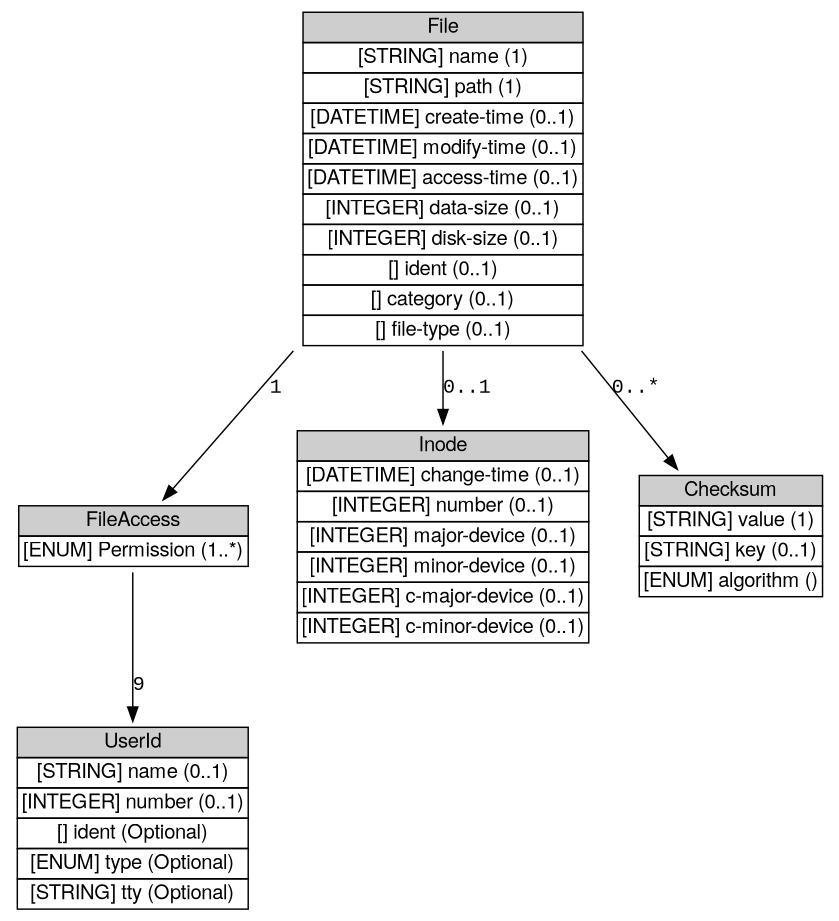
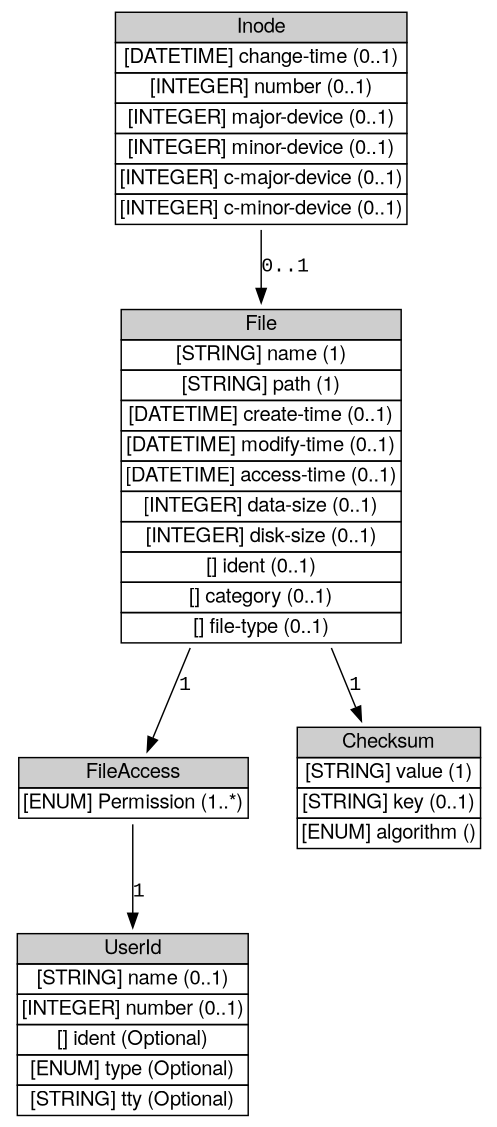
  digraph {
    fontname="Liberation Mono"
    rankdir=TB
    node [fontname="Liberation Mono" shape=plaintext]
    edge [fontname="Liberation Mono"]
    n1 [height=3.3194 label=<<table BORDER="0" CELLBORDER="1" CELLSPACING="0"> <tr> <td BGCOLOR="#CECECE" HREF="../IDMEFv1/File.html" TITLE="The File class provides specific information about a file or other file-like object that has been created, deleted, or modified on the target. The description can provide either the file settings prior to the event or the file settings at the time of the event, as specified using the &quot;category&quot; attribute. "><FONT FACE="Nimbus Sans L">File</FONT></td> </tr>" %<tr><td  HREF="../IDMEFv1/File.html" TITLE="The name of the file to which the alert applies, not including the path to the file."><FONT FACE="Nimbus Sans L">[STRING] name (1)</FONT></td></tr>%<tr><td  HREF="../IDMEFv1/File.html" TITLE="The full path to the file, including the name.  The path name should be represented in as &quot;universal&quot; a manner as possible, to facilitate processing of the alert."><FONT FACE="Nimbus Sans L">[STRING] path (1)</FONT></td></tr>%<tr><td  HREF="../IDMEFv1/File.html" TITLE="Time the file was created.  Note that this is *not* the Unix &quot;st_ctime&quot; file attribute (which is not file creation time).  The Unix &quot;st_ctime&quot; attribute is contained in the &quot;Inode&quot; class."><FONT FACE="Nimbus Sans L">[DATETIME] create-time (0..1)</FONT></td></tr>%<tr><td  HREF="../IDMEFv1/File.html" TITLE="Time the file was last modified."><FONT FACE="Nimbus Sans L">[DATETIME] modify-time (0..1)</FONT></td></tr>%<tr><td  HREF="../IDMEFv1/File.html" TITLE="Time the file was last accessed."><FONT FACE="Nimbus Sans L">[DATETIME] access-time (0..1)</FONT></td></tr>%<tr><td  HREF="../IDMEFv1/File.html" TITLE="The size of the data, in bytes.  Typically what is meant when referring to file size.  On Unix UFS file systems, this value corresponds to stat.st_size.  On Windows NTFS, this value corresponds to Valid Data Length (VDL)."><FONT FACE="Nimbus Sans L">[INTEGER] data-size (0..1)</FONT></td></tr>%<tr><td  HREF="../IDMEFv1/File.html" TITLE="The physical space on disk consumed by the file, in bytes.  On Unix UFS file systems, this value corresponds to 512 * stat.st_blocks.  On Windows NTFS, this value corresponds to End of File (EOF)."><FONT FACE="Nimbus Sans L">[INTEGER] disk-size (0..1)</FONT></td></tr>%<tr><td  HREF="../IDMEFv1/File.html" TITLE="A unique identifier for this file; see Section 3.2.9."><FONT FACE="Nimbus Sans L">[] ident (0..1)</FONT></td></tr>%<tr><td  HREF="../IDMEFv1/File.html" TITLE="The type of file system the file resides on.  This attribute governs how path names and other attributes are interpreted."><FONT FACE="Nimbus Sans L">[] category (0..1)</FONT></td></tr>%<tr><td  HREF="../IDMEFv1/File.html" TITLE="The type of file, as a mime-type."><FONT FACE="Nimbus Sans L">[] file-type (0..1)</FONT></td></tr>%</table>> width=2.9167]
    n2 [height=0.69444 label=<<table BORDER="0" CELLBORDER="1" CELLSPACING="0"> <tr> <td BGCOLOR="#CECECE" HREF="../IDMEFv1/FileAccess.html" TITLE="The FileAccess class represents the access permissions on a file. The representation is intended to be useful across operating systems. "><FONT FACE="Nimbus Sans L">FileAccess</FONT></td> </tr>" %<tr><td  HREF="../IDMEFv1/FileAccess.html" TITLE="Level of access allowed.  The permitted values are shown below.  There is no default value.  (See also Section 10.)"><FONT FACE="Nimbus Sans L">[ENUM] Permission (1..*)</FONT></td></tr>%</table>> width=2.4306]
    n3 [height=2.1528 label=<<table BORDER="0" CELLBORDER="1" CELLSPACING="0"> <tr> <td BGCOLOR="#CECECE" HREF="../IDMEFv1/Inode.html" TITLE="The Inode class is used to represent the additional information contained in a Unix file system i-node. "><FONT FACE="Nimbus Sans L">Inode</FONT></td> </tr>" %<tr><td  HREF="../IDMEFv1/Inode.html" TITLE="The time of the last inode change, given by the st_ctime element of &quot;struct stat&quot;."><FONT FACE="Nimbus Sans L">[DATETIME] change-time (0..1)</FONT></td></tr>%<tr><td  HREF="../IDMEFv1/Inode.html" TITLE="The inode number."><FONT FACE="Nimbus Sans L">[INTEGER] number (0..1)</FONT></td></tr>%<tr><td  HREF="../IDMEFv1/Inode.html" TITLE="The major device number of the device the file resides on."><FONT FACE="Nimbus Sans L">[INTEGER] major-device (0..1)</FONT></td></tr>%<tr><td  HREF="../IDMEFv1/Inode.html" TITLE="The minor device number of the device the file resides on."><FONT FACE="Nimbus Sans L">[INTEGER] minor-device (0..1)</FONT></td></tr>%<tr><td  HREF="../IDMEFv1/Inode.html" TITLE="The major device of the file itself, if it is a character special device."><FONT FACE="Nimbus Sans L">[INTEGER] c-major-device (0..1)</FONT></td></tr>%<tr><td  HREF="../IDMEFv1/Inode.html" TITLE="The minor device of the file itself, if it is a character special device."><FONT FACE="Nimbus Sans L">[INTEGER] c-minor-device (0..1)</FONT></td></tr>%</table>> width=3.0417]
    n4 [height=1.2778 label=<<table BORDER="0" CELLBORDER="1" CELLSPACING="0"> <tr> <td BGCOLOR="#CECECE" HREF="../IDMEFv1/Checksum.html" TITLE="The Checksum class represents checksum information associated with the file. This checksum information can be provided by file integrity checkers, among others. "><FONT FACE="Nimbus Sans L">Checksum</FONT></td> </tr>" %<tr><td  HREF="../IDMEFv1/Checksum.html" TITLE="The value of the checksum."><FONT FACE="Nimbus Sans L">[STRING] value (1)</FONT></td></tr>%<tr><td  HREF="../IDMEFv1/Checksum.html" TITLE="The key to the checksum, if appropriate."><FONT FACE="Nimbus Sans L">[STRING] key (0..1)</FONT></td></tr>%<tr><td  HREF="../IDMEFv1/Checksum.html" TITLE="default value.  (See also Section 10.)"><FONT FACE="Nimbus Sans L">[ENUM] algorithm ()</FONT></td></tr>%</table>> width=1.9861]
    n5 [height=1.8611 label=<<table BORDER="0" CELLBORDER="1" CELLSPACING="0"> <tr> <td BGCOLOR="#CECECE" HREF="../IDMEFv1/UserId.html" TITLE="The UserId class provides specific information about a user. More than one UserId can be used within the User class to indicate attempts to transition from one user to another, or to provide complete information about a user&#39;s (or process&#39;) privileges. "><FONT FACE="Nimbus Sans L">UserId</FONT></td> </tr>" %<tr><td  HREF="../IDMEFv1/UserId.html" TITLE="A user or group name."><FONT FACE="Nimbus Sans L">[STRING] name (0..1)</FONT></td></tr>%<tr><td  HREF="../IDMEFv1/UserId.html" TITLE="A user or group number."><FONT FACE="Nimbus Sans L">[INTEGER] number (0..1)</FONT></td></tr>%<tr><td  HREF="../IDMEFv1/UserId.html" TITLE="A unique identifier for the user id, see Section 3.2.9."><FONT FACE="Nimbus Sans L">[] ident (Optional)</FONT></td></tr>%<tr><td  HREF="../IDMEFv1/UserId.html" TITLE="The type of user information represented.  The permitted values for this attribute are shown below.  The default value is &quot;original-user&quot;.  (See also Section 10.)"><FONT FACE="Nimbus Sans L">[ENUM] type (Optional)</FONT></td></tr>%<tr><td  HREF="../IDMEFv1/UserId.html" TITLE="The tty the user is using."><FONT FACE="Nimbus Sans L">[STRING] tty (Optional)</FONT></td></tr>%</table>> width=2.4444]
    n1 -> n2 [label=1]
-   n1 -> n3 [label="0..1"]
-   n1 -> n4 [label="0..*"]
-   n2 -> n5 [label=9]
+   n3 -> n1 [label="0..1"]
+   n1 -> n4 [label=1]
+   n2 -> n5 [label=1]
  }
